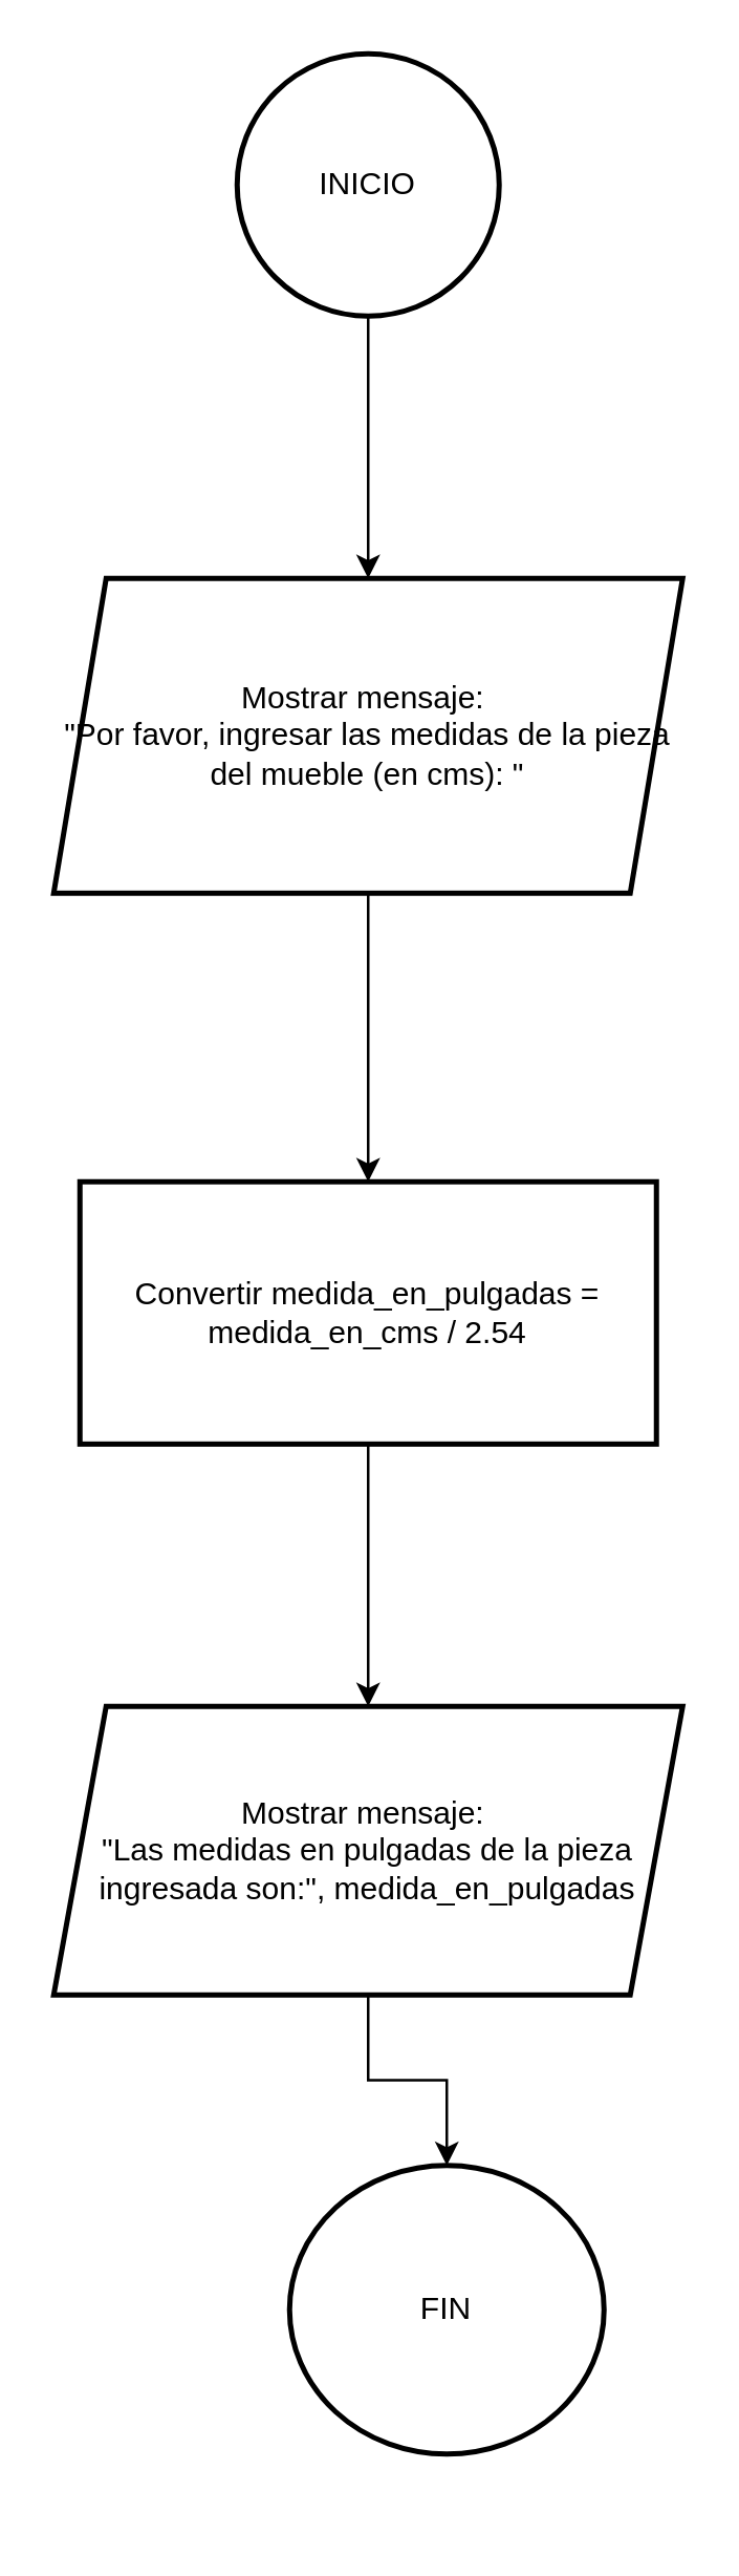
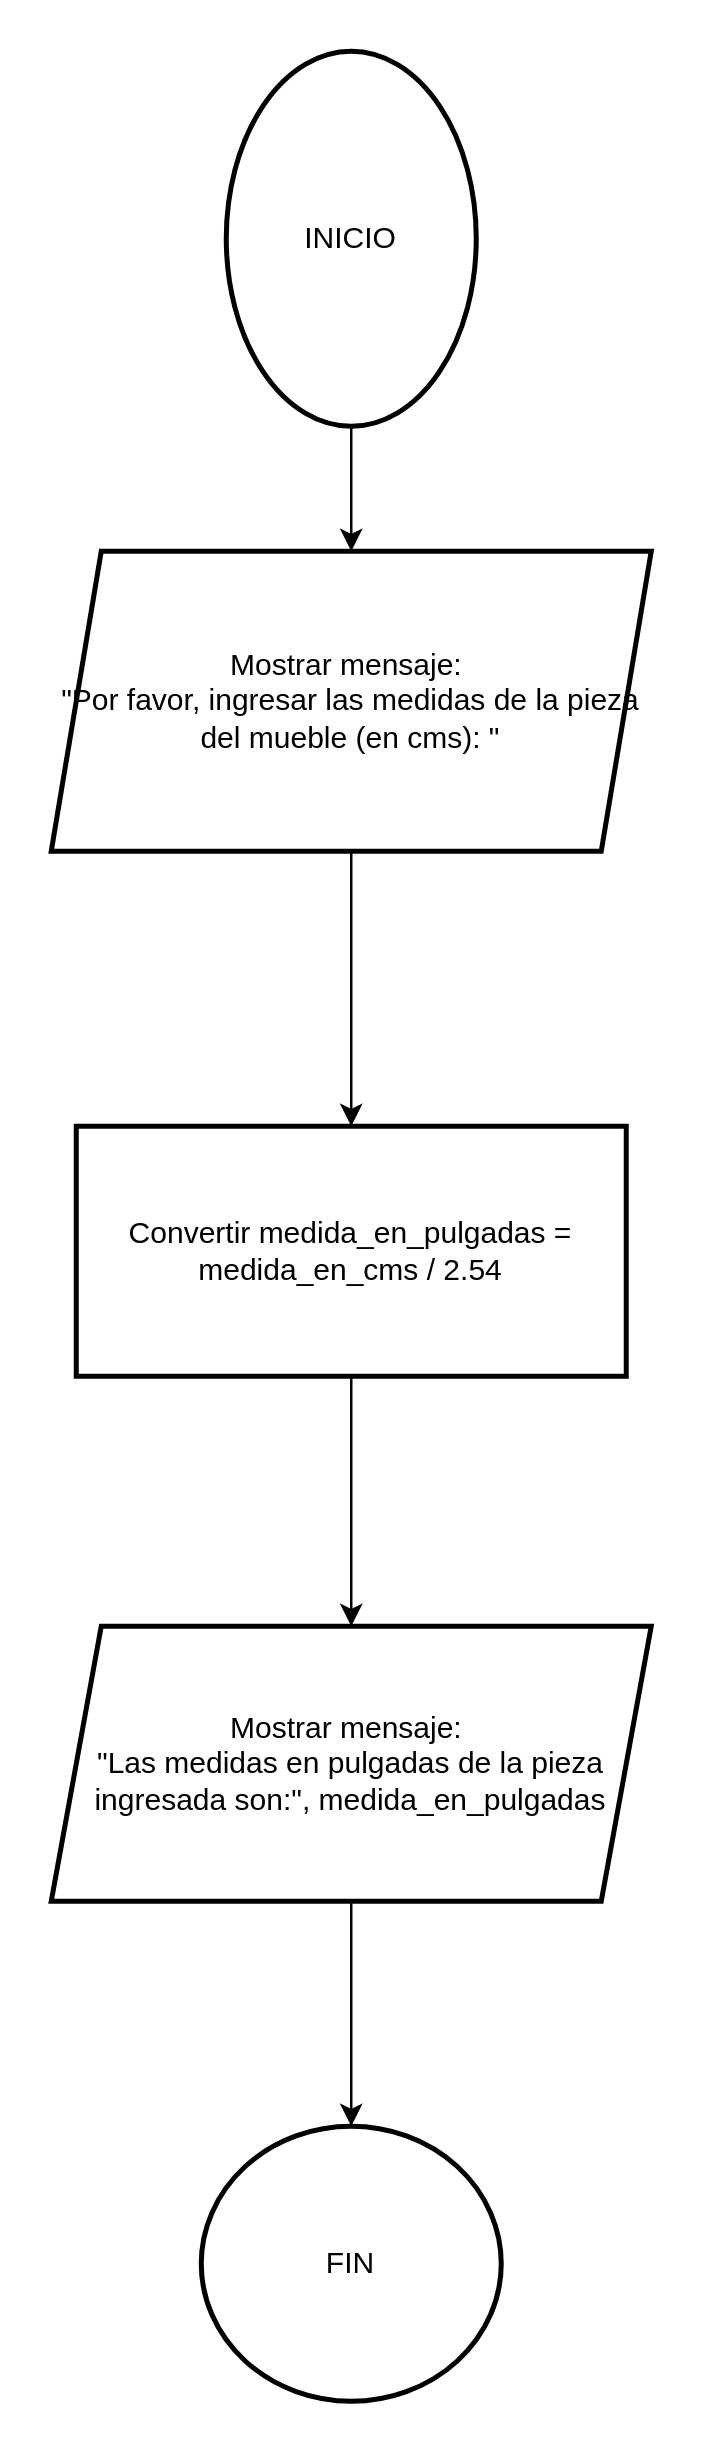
  <mxCell id="0" />
  <mxCell id="1" parent="0" />
  <mxCell id="2" value="" style="edgeStyle=orthogonalEdgeStyle;rounded=0;orthogonalLoop=1;jettySize=auto;html=1;" edge="1" parent="1" source="3" target="5"><mxGeometry relative="1" as="geometry" /></mxCell>
- <mxCell id="3" value="INICIO" style="strokeWidth=2;html=1;shape=mxgraph.flowchart.start_2;whiteSpace=wrap;" vertex="1" parent="1"><mxGeometry x="90" y="20" width="100" height="100" as="geometry" /></mxCell>
+ <mxCell id="3" value="INICIO" style="strokeWidth=2;html=1;shape=mxgraph.flowchart.start_2;whiteSpace=wrap;" vertex="1" parent="1"><mxGeometry x="90" y="20" width="100" height="150" as="geometry" /></mxCell>
  <mxCell id="4" value="" style="edgeStyle=orthogonalEdgeStyle;rounded=0;orthogonalLoop=1;jettySize=auto;html=1;" edge="1" parent="1" source="5" target="7"><mxGeometry relative="1" as="geometry" /></mxCell>
  <mxCell id="5" value="Mostrar mensaje:&amp;nbsp;&lt;div&gt;&quot;Por favor, ingresar las medidas de la pieza del mueble (en cms): &quot;&lt;/div&gt;" style="shape=parallelogram;perimeter=parallelogramPerimeter;whiteSpace=wrap;html=1;fixedSize=1;strokeWidth=2;" vertex="1" parent="1"><mxGeometry x="20" y="220" width="240" height="120" as="geometry" /></mxCell>
  <mxCell id="6" value="" style="edgeStyle=orthogonalEdgeStyle;rounded=0;orthogonalLoop=1;jettySize=auto;html=1;" edge="1" parent="1" source="7" target="9"><mxGeometry relative="1" as="geometry" /></mxCell>
  <mxCell id="7" value="Convertir medida_en_pulgadas = medida_en_cms / 2.54" style="whiteSpace=wrap;html=1;strokeWidth=2;" vertex="1" parent="1"><mxGeometry x="30" y="450" width="220" height="100" as="geometry" /></mxCell>
  <mxCell id="8" value="" style="edgeStyle=orthogonalEdgeStyle;rounded=0;orthogonalLoop=1;jettySize=auto;html=1;" edge="1" parent="1" source="9" target="10"><mxGeometry relative="1" as="geometry" /></mxCell>
  <mxCell id="9" value="Mostrar mensaje:&amp;nbsp;&lt;div&gt;&quot;Las medidas en pulgadas de la pieza ingresada son:&quot;, medida_en_pulgadas&lt;/div&gt;" style="shape=parallelogram;perimeter=parallelogramPerimeter;whiteSpace=wrap;html=1;fixedSize=1;strokeWidth=2;" vertex="1" parent="1"><mxGeometry x="20" y="650" width="240" height="110" as="geometry" /></mxCell>
- <mxCell id="10" value="FIN" style="ellipse;whiteSpace=wrap;html=1;strokeWidth=2;" vertex="1" parent="1"><mxGeometry x="110" y="825" width="120" height="110" as="geometry" /></mxCell>
+ <mxCell id="10" value="FIN" style="ellipse;whiteSpace=wrap;html=1;strokeWidth=2;" vertex="1" parent="1"><mxGeometry x="80" y="850" width="120" height="110" as="geometry" /></mxCell>
